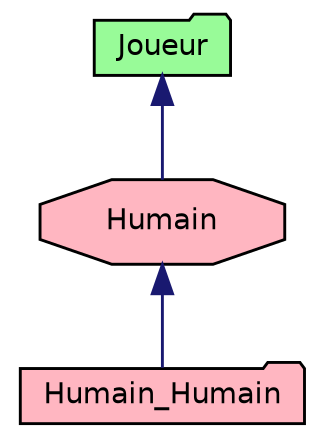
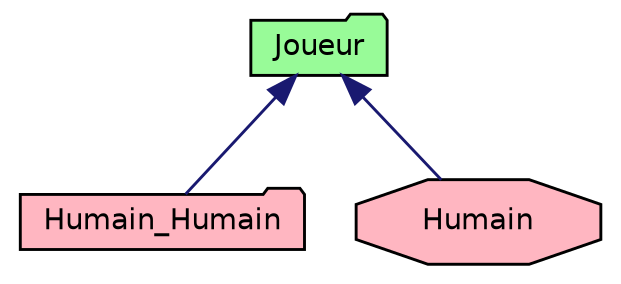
  digraph {
    node [color=black fillcolor=lightpink fontname=Helvetica fontsize=10 shape=folder style=filled]
    edge [color=midnightblue dir=back fontname=Helvetica fontsize=10 labelfontname=Helvetica labelfontsize=10 style=solid]
    n1 [fontcolor=black height=0.2 label=Humain_Humain width=0.4]
    n2 [height=0.2 label=Humain shape=octagon width=0.4]
    n3 [fillcolor=palegreen height=0.2 label=Joueur width=0.4]
-   n2 -> n1
+   n3 -> n1
    n3 -> n2
  }
